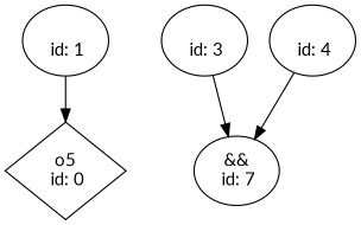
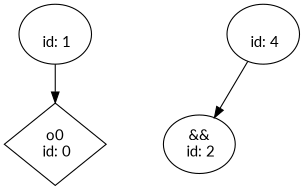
  digraph {
    fontname=Lato
    node [fontname=Lato]
    edge [fontname=Lato]
-   n1 [label="o5\n id: 0" shape=diamond]
+   n1 [label="o0\n id: 0" shape=diamond]
    n2 [label="\n id: 1"]
-   n3 [label="&&\n id: 7"]
-   n4 [label="\n id: 3"]
+   n3 [label="&&\n id: 2"]
    n5 [label="\n id: 4"]
    n2 -> n1
-   n4 -> n3
    n5 -> n3
  }
